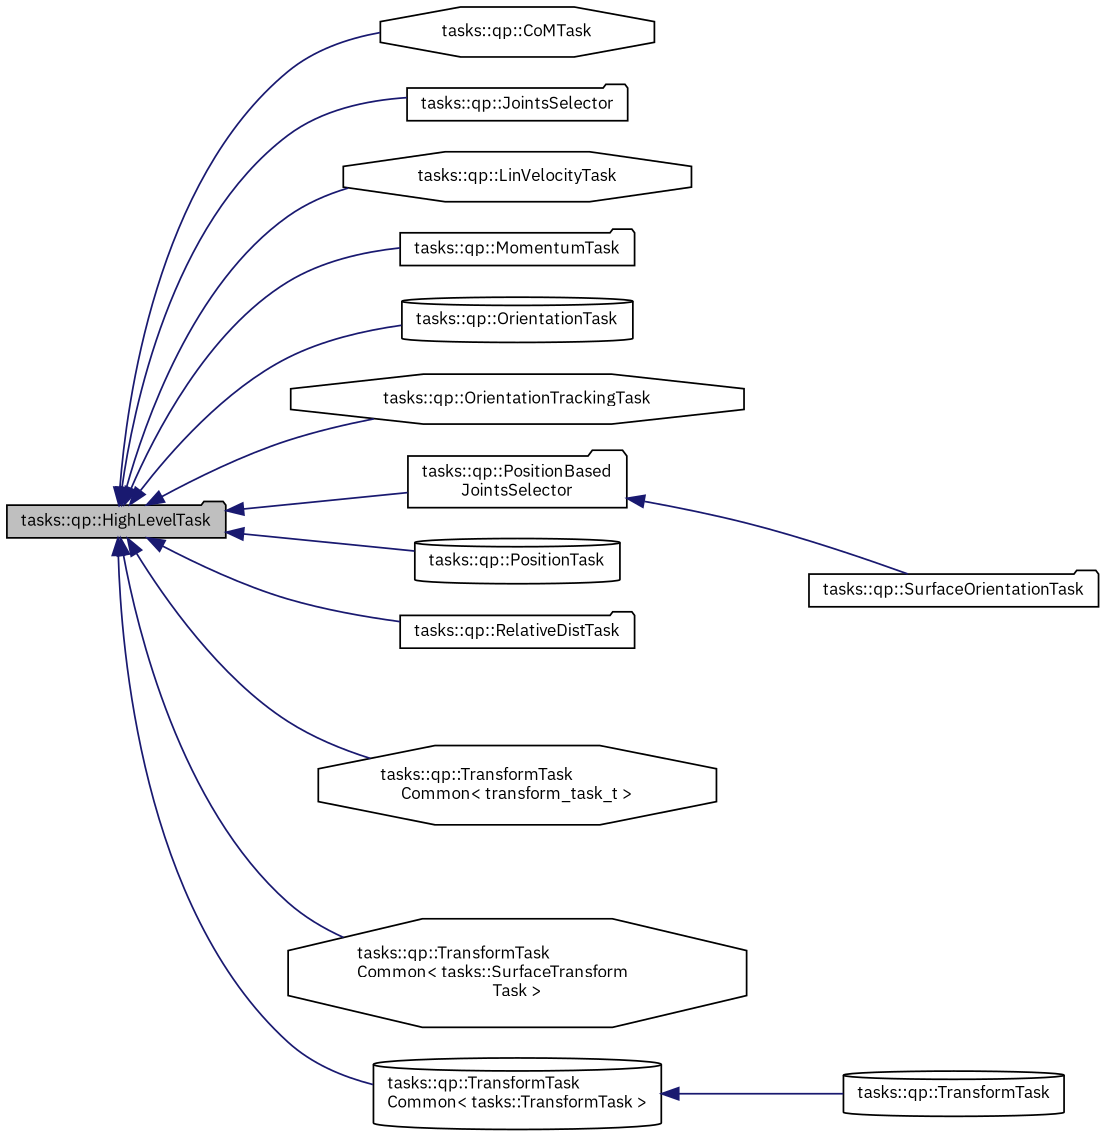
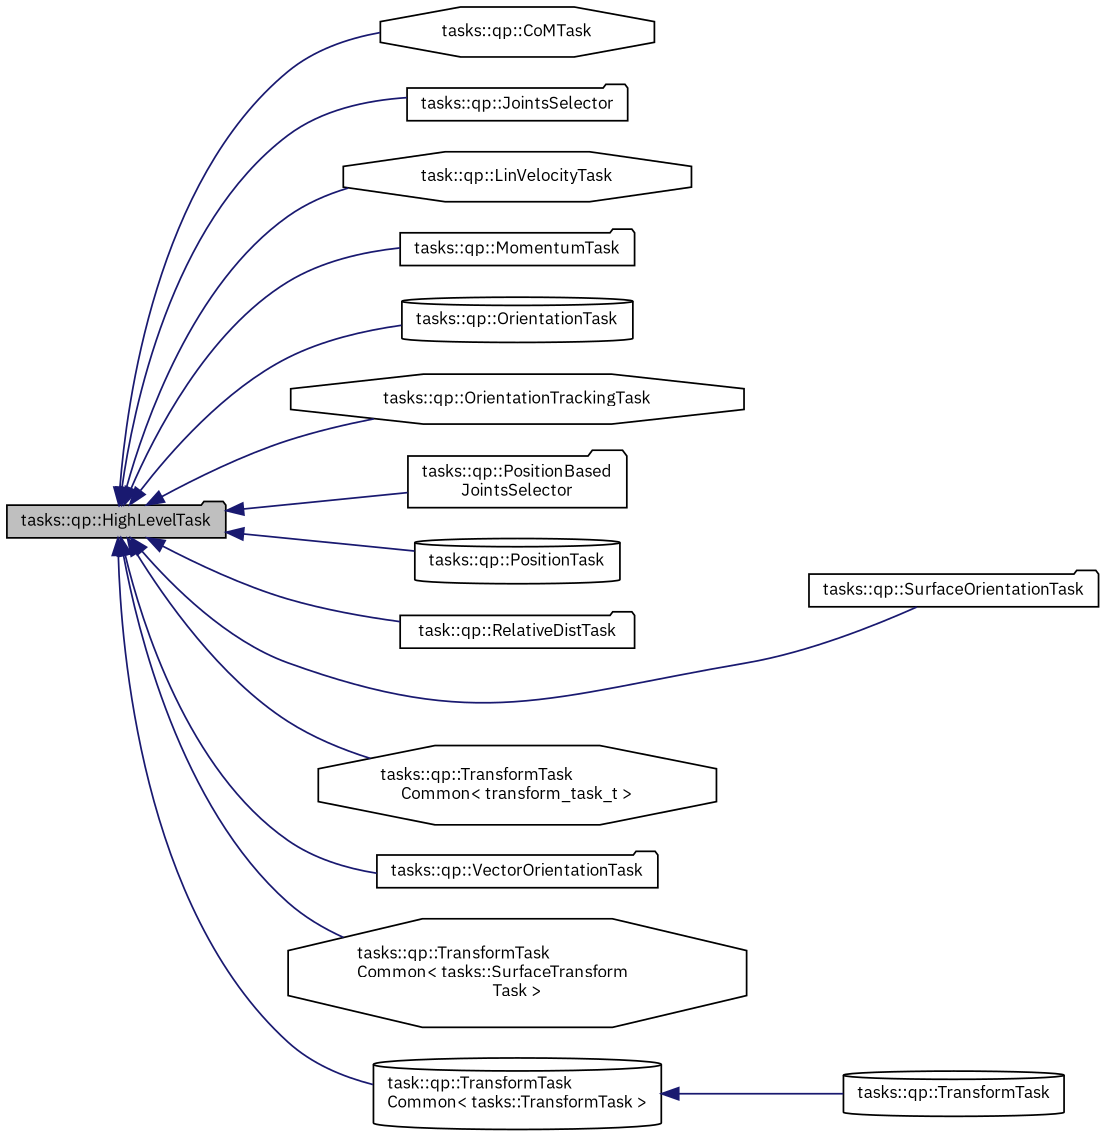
  digraph {
    fontname="IBM Plex Sans"
    rankdir=LR
    node [color=black fillcolor=white fontname="IBM Plex Sans" fontsize=10 shape=folder style=filled]
    edge [color=midnightblue dir=back fontname="IBM Plex Sans" fontsize=10 labelfontname=Helvetica labelfontsize=10 style=solid]
    n1 [fillcolor=grey75 fontcolor=black height=0.2 label="tasks::qp::HighLevelTask" width=0.4]
    n2 [height=0.2 label="tasks::qp::CoMTask" shape=octagon width=0.4]
    n3 [height=0.2 label="tasks::qp::JointsSelector" width=0.4]
-   n4 [height=0.2 label="tasks::qp::LinVelocityTask" shape=octagon width=0.4]
+   n4 [height=0.2 label="task::qp::LinVelocityTask" shape=octagon width=0.4]
    n5 [height=0.2 label="tasks::qp::MomentumTask" width=0.4]
    n6 [height=0.2 label="tasks::qp::OrientationTask" shape=cylinder width=0.4]
    n7 [height=0.2 label="tasks::qp::OrientationTrackingTask" shape=octagon width=0.4]
    n8 [height=0.2 label="tasks::qp::PositionBased\lJointsSelector" width=0.4]
    n9 [height=0.2 label="tasks::qp::PositionTask" shape=cylinder width=0.4]
-   n10 [height=0.2 label="tasks::qp::RelativeDistTask" width=0.4]
+   n10 [height=0.2 label="task::qp::RelativeDistTask" width=0.4]
    n11 [height=0.2 label="tasks::qp::SurfaceOrientationTask" width=0.4]
    n12 [height=0.2 label="tasks::qp::TransformTask\lCommon\< transform_task_t \>" shape=octagon width=0.4]
+   n13 [height=0.2 label="tasks::qp::VectorOrientationTask" width=0.4]
    n14 [height=0.2 label="tasks::qp::TransformTask\lCommon\< tasks::SurfaceTransform\lTask \>" shape=octagon width=0.4]
-   n15 [height=0.2 label="tasks::qp::TransformTask\lCommon\< tasks::TransformTask \>" shape=cylinder width=0.4]
+   n15 [height=0.2 label="task::qp::TransformTask\lCommon\< tasks::TransformTask \>" shape=cylinder width=0.4]
    n16 [height=0.2 label="tasks::qp::TransformTask" shape=cylinder width=0.4]
    n1 -> n2
    n1 -> n3
    n1 -> n4
    n1 -> n5
    n1 -> n6
    n1 -> n7
    n1 -> n8
    n1 -> n9
    n1 -> n10
-   n8 -> n11
+   n1 -> n11
    n1 -> n12
+   n1 -> n13
    n1 -> n14
    n1 -> n15
    n15 -> n16
  }
